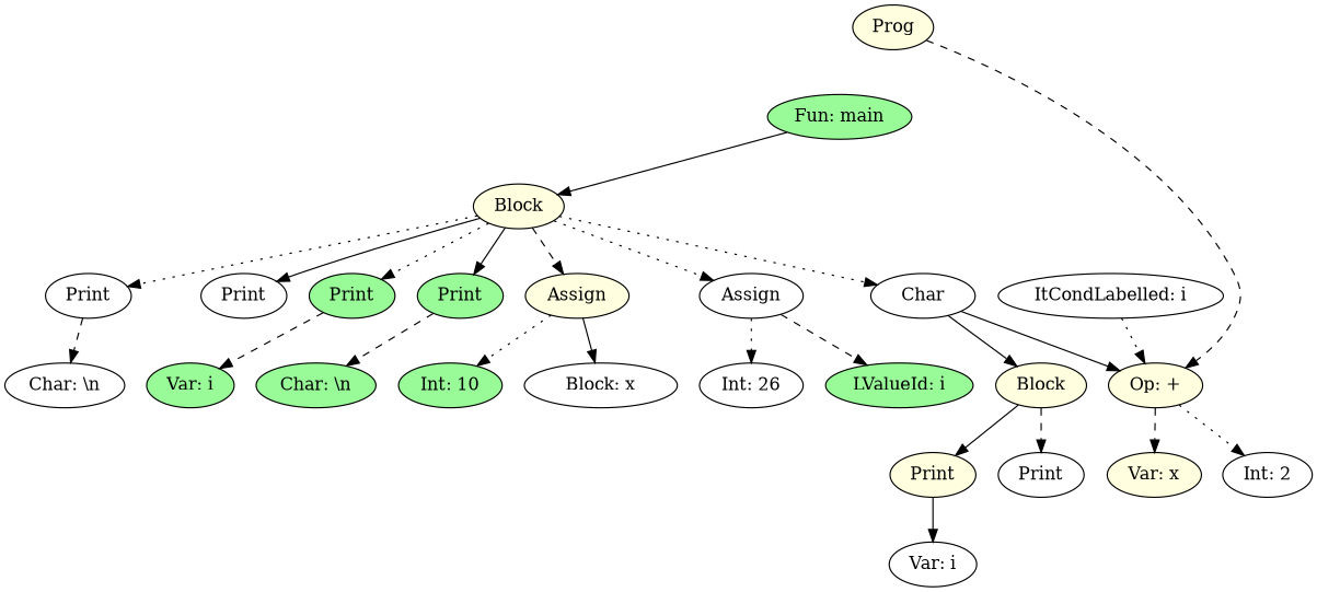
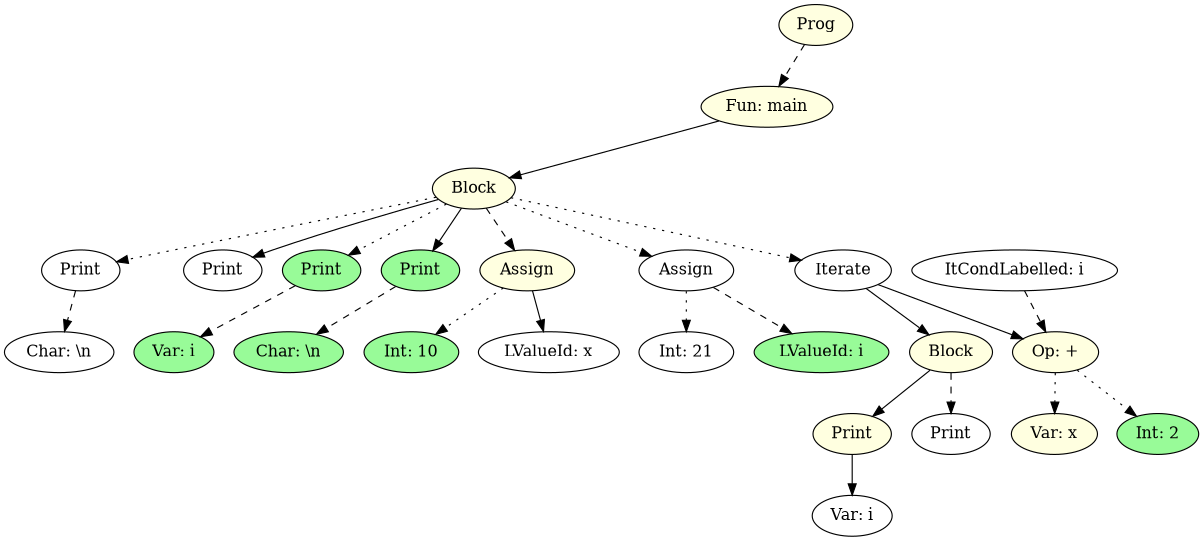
  digraph {
    node [fillcolor=white style=filled]
    edge [style=dotted]
    n1 [fillcolor=lightyellow label=Prog]
-   n2 [fillcolor=palegreen label="Fun: main"]
+   n2 [fillcolor=lightyellow label="Fun: main"]
    n3 [fillcolor=lightyellow label=Block]
    n4 [fillcolor=lightyellow label=Assign]
    n5 [label=Assign]
-   n6 [label=Char]
+   n6 [label=Iterate]
    n7 [label=Print]
    n8 [label=Print]
    n9 [fillcolor=palegreen label=Print]
    n10 [fillcolor=palegreen label=Print]
-   n11 [label="Block: x"]
+   n11 [label="LValueId: x"]
    n12 [fillcolor=palegreen label="Int: 10"]
    n13 [fillcolor=palegreen label="LValueId: i"]
-   n14 [label="Int: 26"]
+   n14 [label="Int: 21"]
    n15 [fillcolor=lightyellow label=Block]
    n16 [fillcolor=lightyellow label="Op: +"]
    n17 [label="Char: \\n"]
    n18 [fillcolor=palegreen label="Var: i"]
    n19 [fillcolor=palegreen label="Char: \\n"]
    n20 [label="ItCondLabelled: i"]
    n21 [fillcolor=lightyellow label=Print]
    n22 [label=Print]
    n23 [fillcolor=lightyellow label="Var: x"]
-   n24 [label="Int: 2"]
+   n24 [fillcolor=palegreen label="Int: 2"]
    n25 [label="Var: i"]
-   n1 -> n16 [style=dashed]
+   n1 -> n2 [style=dashed]
    n2 -> n3 [style=solid]
    n3 -> n4 [style=dashed]
    n3 -> n5
    n3 -> n6
    n3 -> n7 [style=solid]
    n3 -> n8
    n3 -> n9
    n3 -> n10 [style=solid]
    n4 -> n11 [style=solid]
    n4 -> n12
    n5 -> n13 [style=dashed]
    n5 -> n14
    n6 -> n15 [style=solid]
    n6 -> n16 [style=solid]
    n8 -> n17 [style=dashed]
    n9 -> n18 [style=dashed]
    n10 -> n19 [style=dashed]
    n15 -> n21 [style=solid]
    n15 -> n22 [style=dashed]
-   n16 -> n23 [style=dashed]
+   n16 -> n23
    n16 -> n24
-   n20 -> n16
+   n20 -> n16 [style=dashed]
    n21 -> n25 [style=solid]
  }
